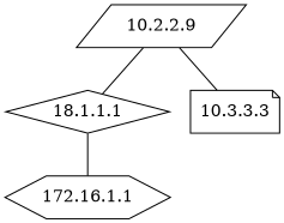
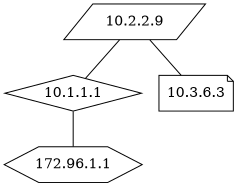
  graph {
    fontname="DejaVu Serif"
    node [fontname="DejaVu Serif"]
    edge [fontname="DejaVu Serif"]
    n1 [label="10.2.2.9" shape=parallelogram]
-   "10.1.1.1" [shape=diamond label="18.1.1.1"]
-   "10.3.3.3" [shape=note]
-   "172.16.1.1" [shape=hexagon]
+   "10.1.1.1" [shape=diamond]
+   "10.3.3.3" [shape=note label="10.3.6.3"]
+   "172.16.1.1" [shape=hexagon label="172.96.1.1"]
    n1 -- "10.1.1.1"
    n1 -- "10.3.3.3"
    "10.1.1.1" -- "172.16.1.1"
  }
